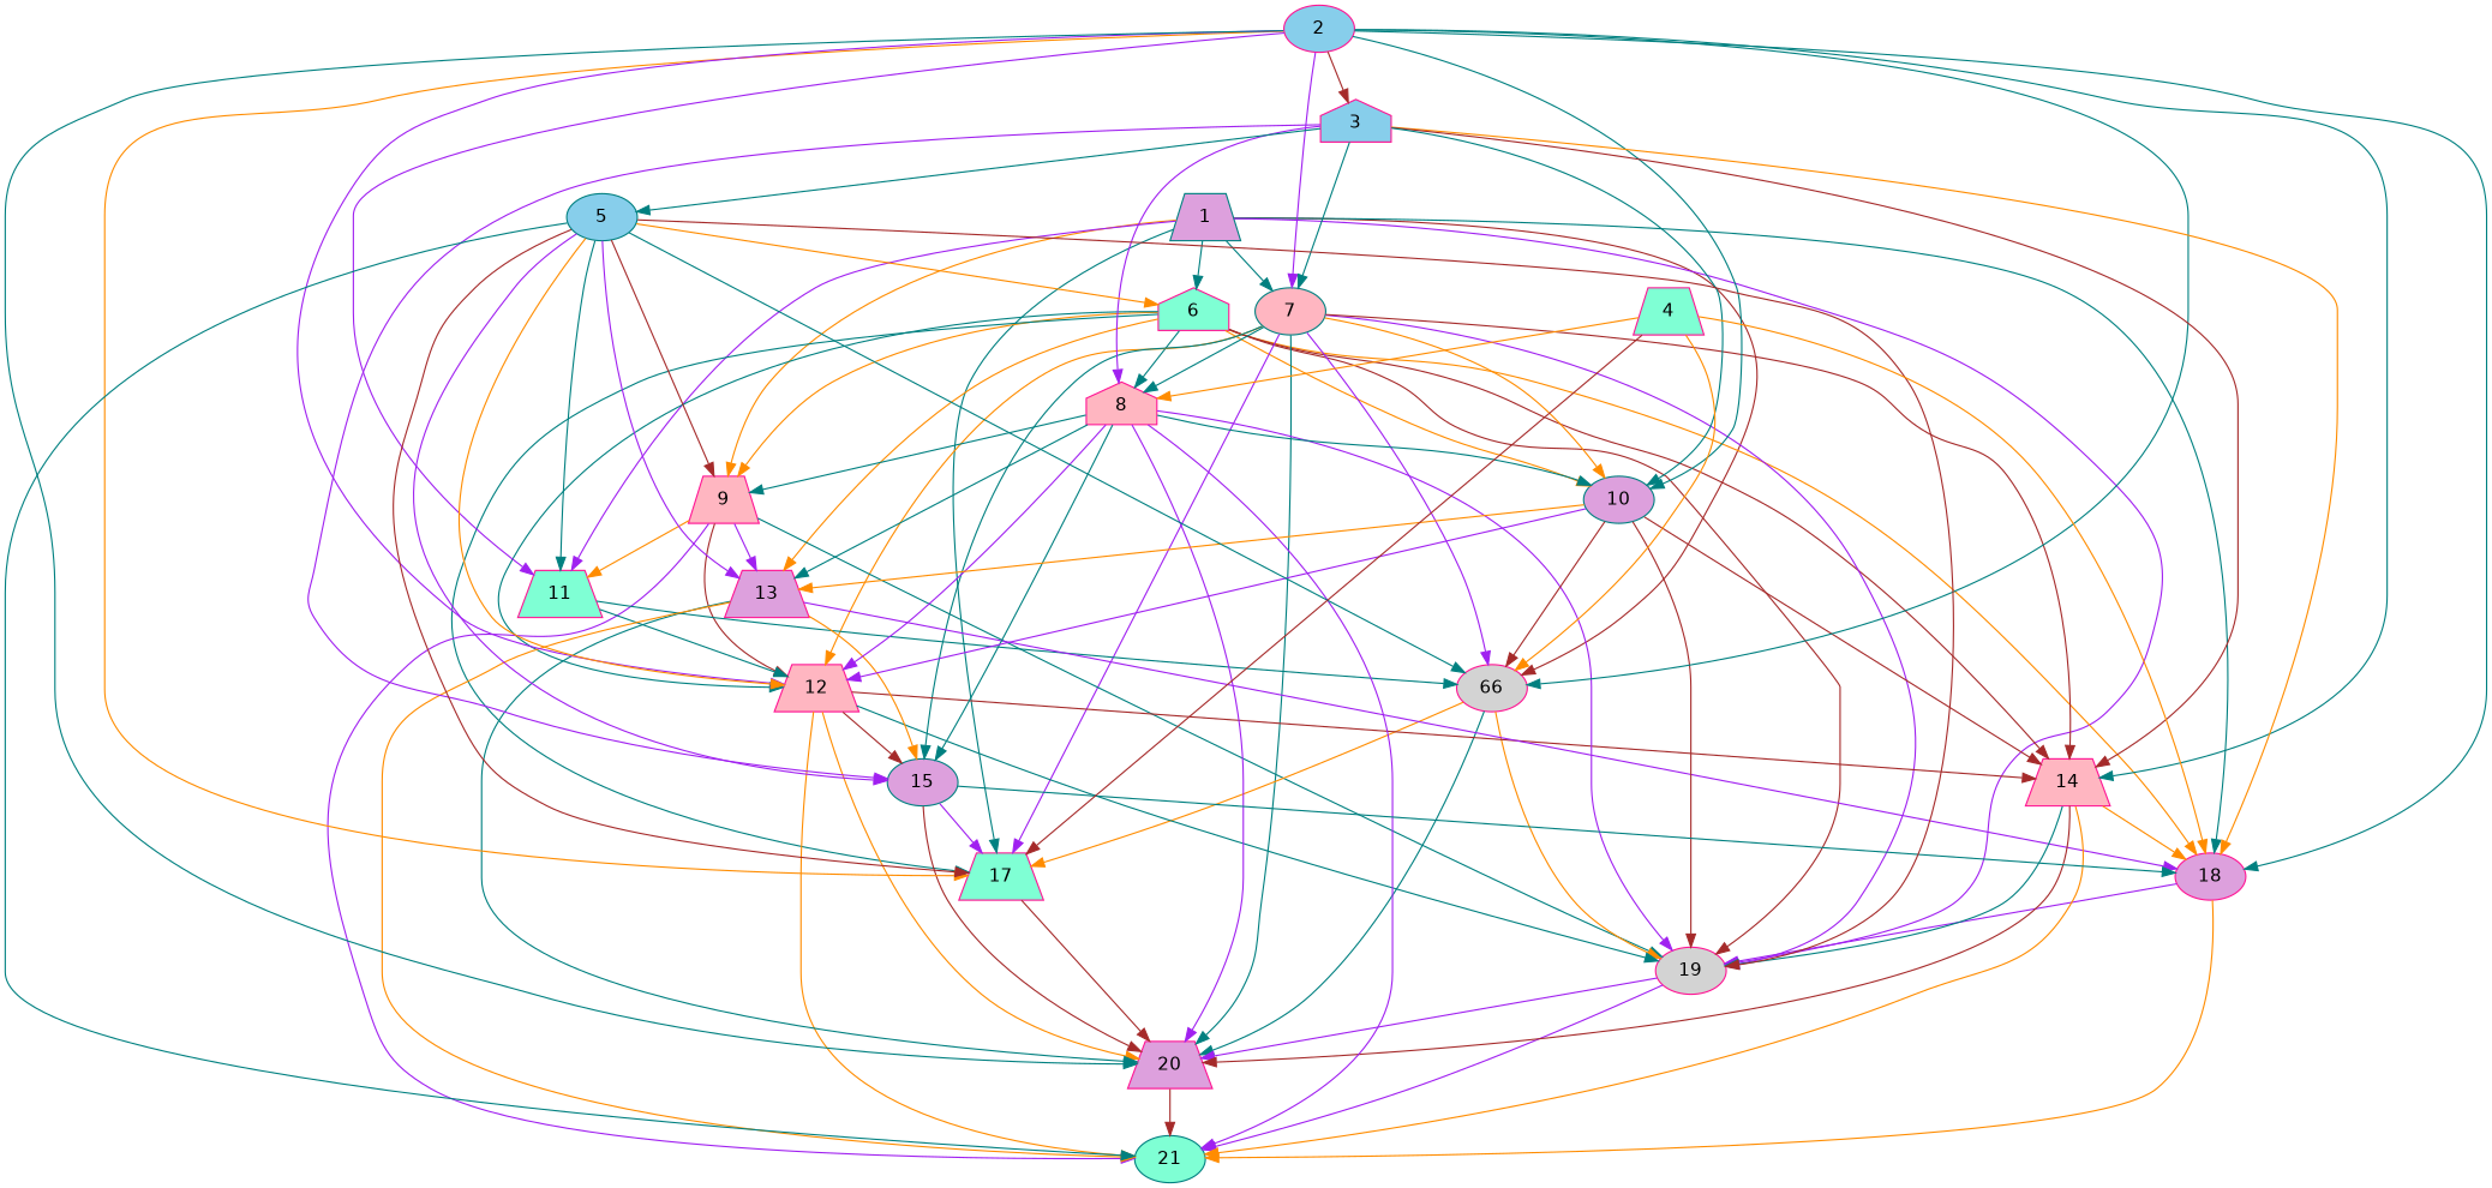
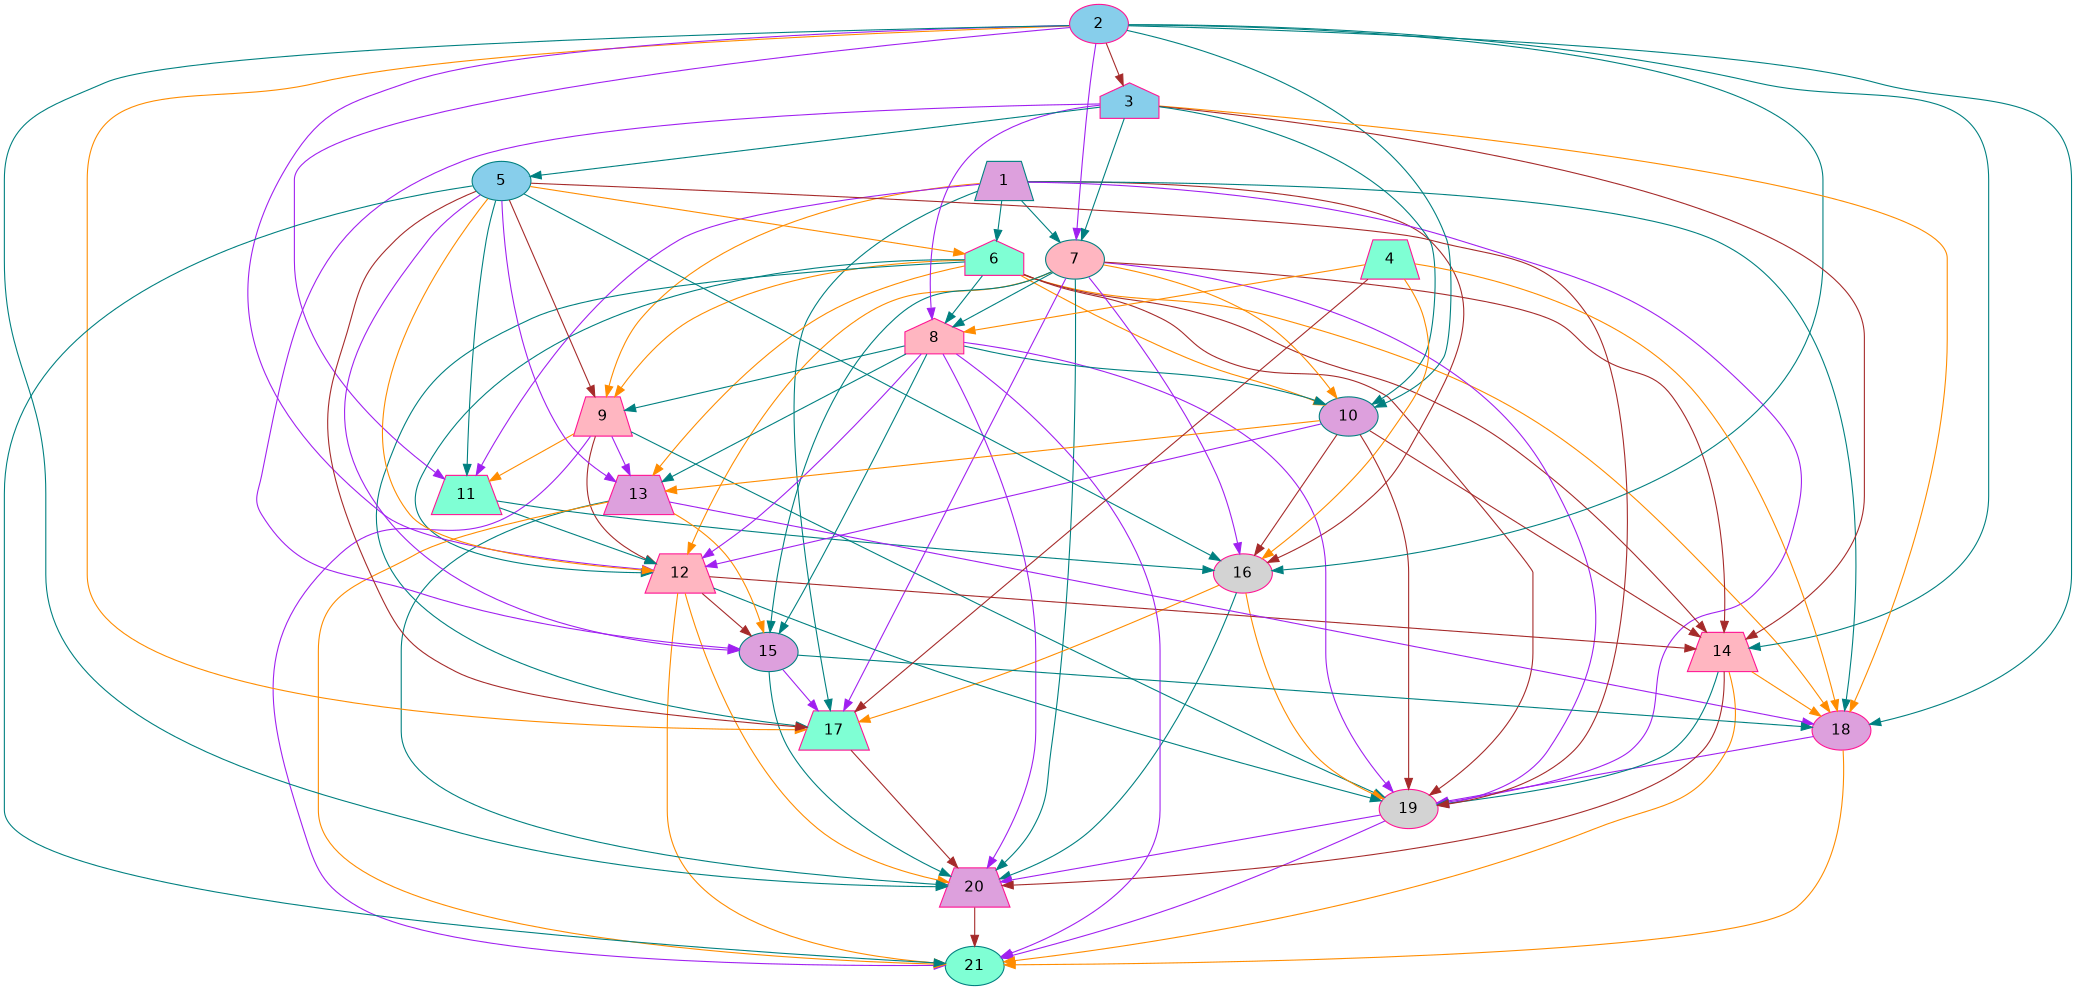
  digraph {
    fontname="DejaVu Sans"
    node [Weight=5 color=deeppink fillcolor=plum fontname="DejaVu Sans" shape=trapezium style=filled]
    edge [Weight=6 color=teal fontname="DejaVu Sans"]
    1 [Weight=8 color=teal]
    6 [Weight=7 fillcolor=aquamarine shape=house]
    7 [Weight=4 color=teal fillcolor=lightpink shape=ellipse]
    9 [Weight=7 fillcolor=lightpink]
    11 [Weight=4 fillcolor=aquamarine]
-   16 [fillcolor=lightgrey shape=ellipse label=66]
+   16 [fillcolor=lightgrey shape=ellipse]
    17 [Weight=2 fillcolor=aquamarine]
    18 [Weight=7 shape=ellipse]
    19 [Weight=6 fillcolor=lightgrey shape=ellipse]
    12 [fillcolor=lightpink]
    13 [Weight=3]
    14 [fillcolor=lightpink]
    8 [Weight=4 fillcolor=lightpink shape=house]
    10 [color=teal shape=ellipse]
    20
    15 [Weight=10 color=teal shape=ellipse]
    21 [Weight=8 color=teal fillcolor=aquamarine shape=ellipse]
    2 [Weight=8 fillcolor=skyblue shape=ellipse]
    3 [fillcolor=skyblue shape=house]
    5 [Weight=10 color=teal fillcolor=skyblue shape=ellipse]
    4 [Weight=8 fillcolor=aquamarine]
    1 -> 6 [Weight=8]
    1 -> 7 [Weight=13]
    1 -> 9 [color=darkorange]
    1 -> 11 [Weight=15 color=purple]
    1 -> 16 [color=brown]
    1 -> 17 [Weight=19]
    1 -> 18 [Weight=15]
    1 -> 19 [color=purple]
    6 -> 9 [Weight=17 color=darkorange]
    6 -> 17 [Weight=21]
    6 -> 18 [color=darkorange]
    6 -> 19 [Weight=19 color=brown]
    6 -> 12 [Weight=15]
    6 -> 13 [Weight=8 color=darkorange]
    6 -> 14 [Weight=15 color=brown]
    6 -> 8 [Weight=21]
    6 -> 10 [Weight=4 color=darkorange]
    7 -> 16 [Weight=15 color=purple]
    7 -> 17 [Weight=8 color=purple]
    7 -> 19 [color=purple]
    7 -> 12 [Weight=13 color=darkorange]
    7 -> 14 [color=brown]
    7 -> 8 [Weight=17]
    7 -> 10 [color=darkorange]
    7 -> 20
    7 -> 15 [Weight=11]
    9 -> 11 [Weight=17 color=darkorange]
    9 -> 19 [Weight=21]
    9 -> 12 [Weight=4 color=brown]
    9 -> 13 [Weight=17 color=purple]
    9 -> 21 [Weight=11 color=purple]
    11 -> 16 [Weight=13]
    11 -> 12 [Weight=15]
    16 -> 17 [Weight=15 color=darkorange]
    16 -> 19 [Weight=8 color=darkorange]
    16 -> 20 [Weight=15]
    17 -> 20 [Weight=17 color=brown]
    18 -> 19 [Weight=13 color=purple]
    18 -> 21 [Weight=17 color=darkorange]
    19 -> 20 [Weight=11 color=purple]
    19 -> 21 [Weight=21 color=purple]
    12 -> 19 [Weight=21]
    12 -> 14 [color=brown]
    12 -> 20 [Weight=8 color=darkorange]
    12 -> 15 [Weight=17 color=brown]
    12 -> 21 [color=darkorange]
    13 -> 18 [Weight=4 color=purple]
    13 -> 20 [Weight=19]
    13 -> 15 [Weight=15 color=darkorange]
    13 -> 21 [color=darkorange]
    14 -> 18 [Weight=15 color=darkorange]
    14 -> 19 [Weight=4]
    14 -> 20 [Weight=15 color=brown]
    14 -> 21 [Weight=13 color=darkorange]
    8 -> 9 [Weight=11]
    8 -> 19 [Weight=15 color=purple]
    8 -> 12 [Weight=8 color=purple]
    8 -> 13 [Weight=17]
    8 -> 10 [Weight=4]
    8 -> 20 [Weight=15 color=purple]
    8 -> 15 [Weight=13]
    8 -> 21 [Weight=17 color=purple]
    10 -> 16 [color=brown]
    10 -> 19 [Weight=21 color=brown]
    10 -> 12 [color=purple]
    10 -> 13 [Weight=17 color=darkorange]
    10 -> 14 [color=brown]
    20 -> 21 [color=brown]
    15 -> 17 [Weight=21 color=purple]
    15 -> 18 [Weight=17]
-   15 -> 20 [Weight=4 color=brown]
+   15 -> 20 [Weight=4]
    2 -> 7 [Weight=4 color=purple]
    2 -> 11 [Weight=21 color=purple]
    2 -> 16 [Weight=8]
    2 -> 17 [Weight=4 color=darkorange]
    2 -> 18 [Weight=8]
    2 -> 12 [Weight=19 color=purple]
    2 -> 14 [Weight=11]
    2 -> 10 [Weight=4]
    2 -> 20 [Weight=21]
    2 -> 3 [Weight=21 color=brown]
    3 -> 7 [Weight=4]
    3 -> 18 [Weight=19 color=darkorange]
    3 -> 14 [Weight=11 color=brown]
    3 -> 8 [color=purple]
    3 -> 10 [Weight=11]
    3 -> 15 [Weight=21 color=purple]
    3 -> 5 [Weight=17]
    5 -> 6 [Weight=13 color=darkorange]
    5 -> 9 [Weight=17 color=brown]
    5 -> 11 [Weight=15]
    5 -> 16 [Weight=21]
    5 -> 17 [Weight=13 color=brown]
    5 -> 19 [Weight=8 color=brown]
    5 -> 12 [color=darkorange]
    5 -> 13 [Weight=17 color=purple]
    5 -> 15 [color=purple]
    5 -> 21 [Weight=15]
    4 -> 16 [Weight=11 color=darkorange]
    4 -> 17 [Weight=15 color=brown]
    4 -> 18 [Weight=19 color=darkorange]
    4 -> 8 [color=darkorange]
  }
